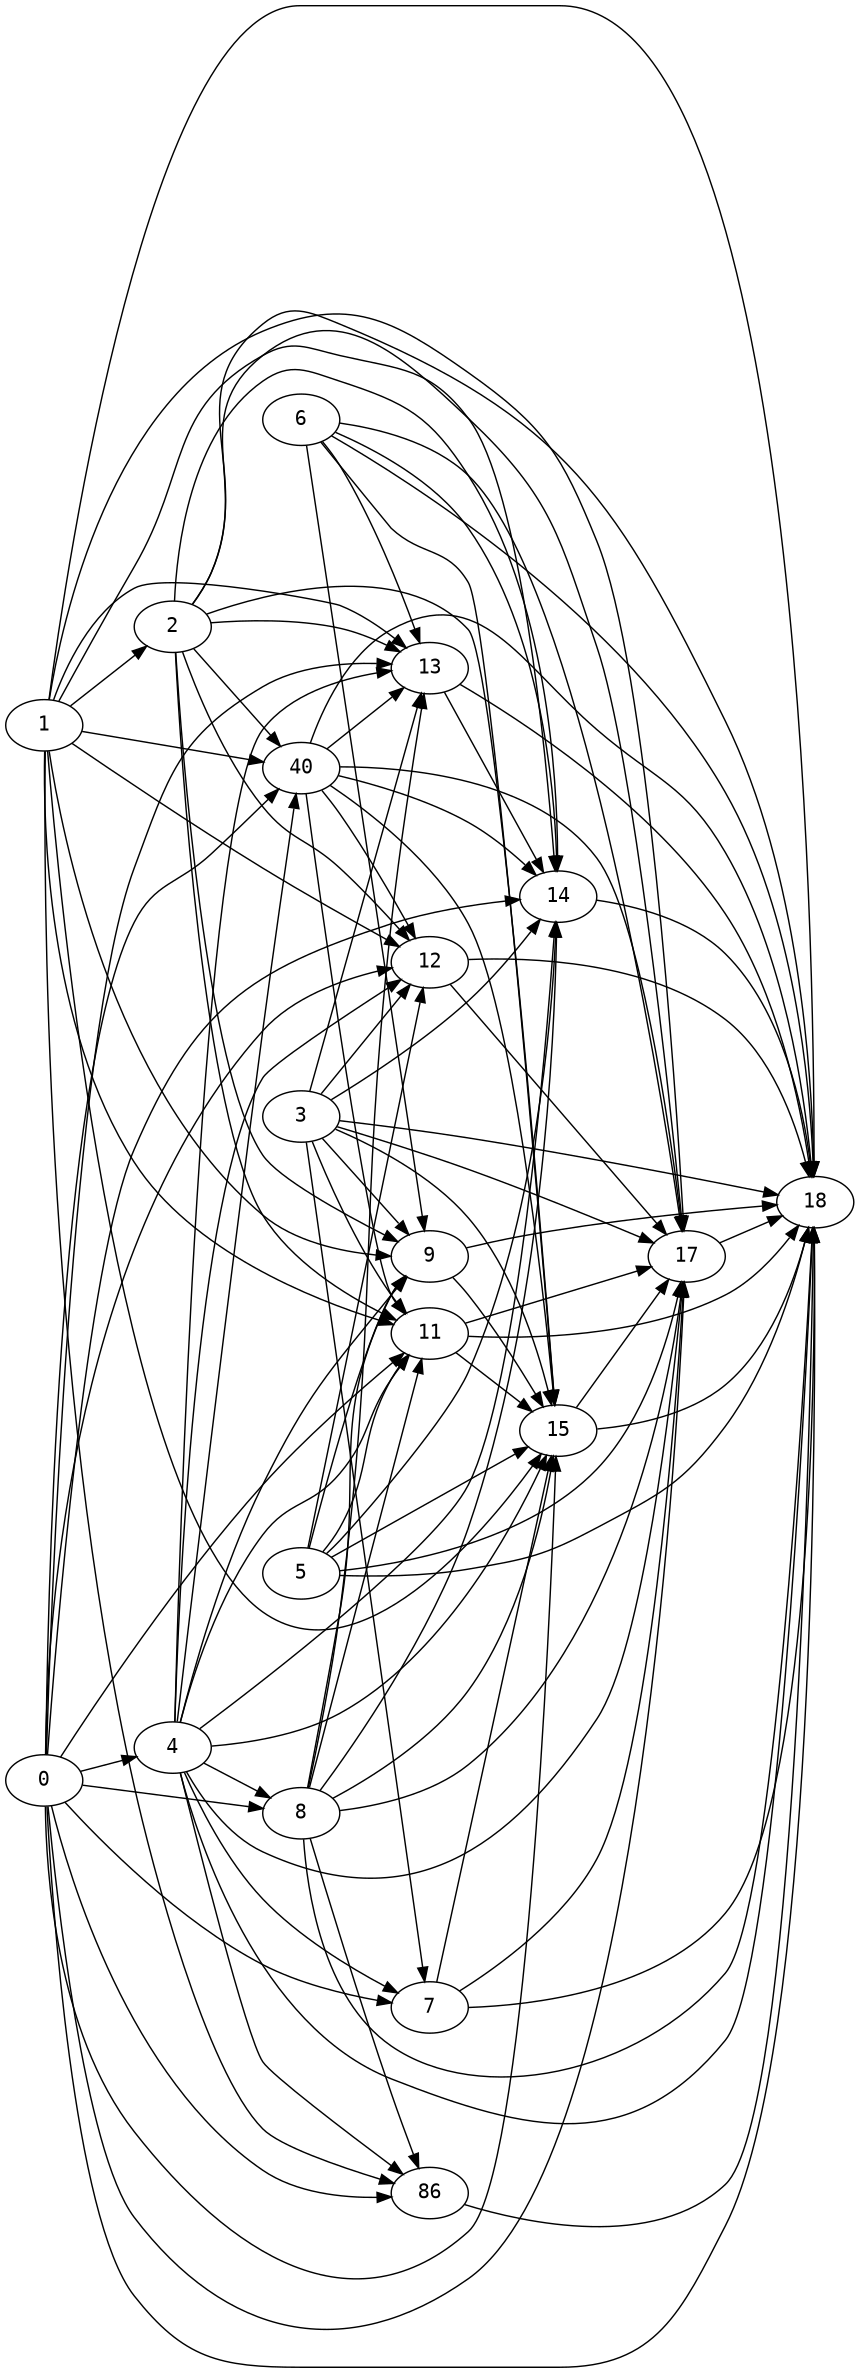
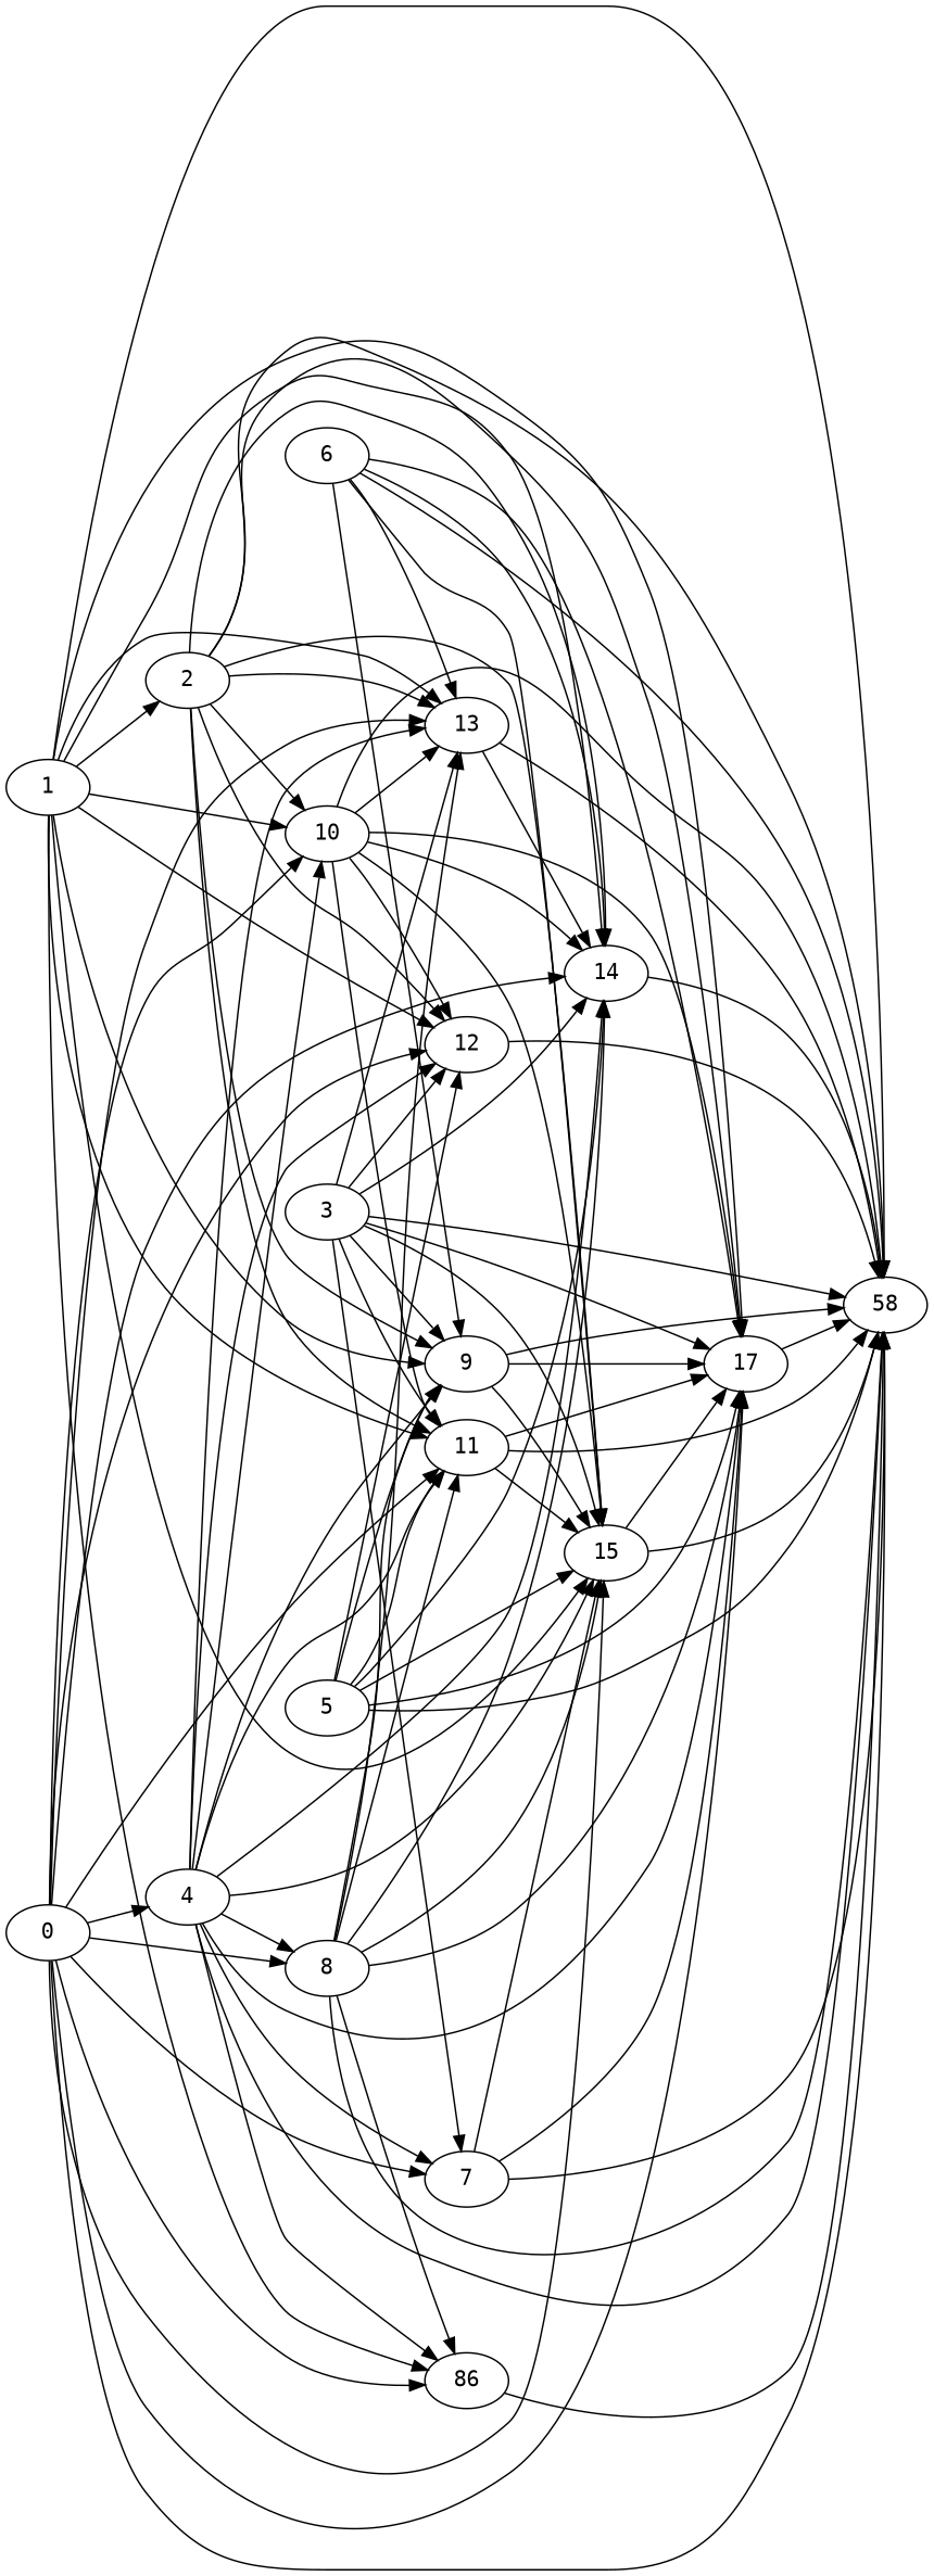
  digraph {
    fontname="DejaVu Sans Mono"
    rankdir=LR
    node [fontname="DejaVu Sans Mono"]
    edge [fontname="DejaVu Sans Mono"]
    6
-   18
+   18 [label=58]
    17
    15
    9
    13
    14
    7
    4
    n10 [label=86]
    8
    11
-   10 [label=40]
+   10
    12
    3
    1
    2
    0
    5
    6 -> 18
    6 -> 17
    6 -> 15
    6 -> 9
    6 -> 13
    6 -> 14
    17 -> 18
    15 -> 18
    15 -> 17
    9 -> 18
-   12 -> 17
+   9 -> 17
    9 -> 15
    13 -> 18
    13 -> 14
    14 -> 18
    7 -> 18
    7 -> 17
    7 -> 15
    4 -> 18
    4 -> 17
    4 -> 15
    4 -> 9
    4 -> 13
    4 -> 14
    4 -> 7
    4 -> n10
    4 -> 8
    4 -> 11
    4 -> 10
    4 -> 12
    n10 -> 18
    8 -> 18
    8 -> 17
    8 -> 15
    8 -> 9
    8 -> 13
    8 -> 14
    8 -> n10
    8 -> 11
    11 -> 18
    11 -> 17
    11 -> 15
    10 -> 18
    10 -> 17
    10 -> 15
    10 -> 13
    10 -> 14
    10 -> 11
    10 -> 12
    12 -> 18
    3 -> 18
    3 -> 17
    3 -> 15
    3 -> 9
    3 -> 13
    3 -> 14
    3 -> 7
    3 -> 11
    3 -> 12
    1 -> 18
    1 -> 17
    1 -> 15
    1 -> 9
    1 -> 13
    1 -> 14
    1 -> n10
    1 -> 11
    1 -> 10
    1 -> 12
    1 -> 2
    2 -> 18
    2 -> 17
    2 -> 15
    2 -> 9
    2 -> 13
    2 -> 14
    2 -> 11
    2 -> 10
    2 -> 12
    0 -> 18
    0 -> 17
    0 -> 15
    0 -> 13
    0 -> 14
    0 -> 7
    0 -> 4
    0 -> n10
    0 -> 8
    0 -> 11
    0 -> 10
    0 -> 12
    5 -> 18
    5 -> 17
    5 -> 15
    5 -> 9
    5 -> 14
    5 -> 11
    5 -> 12
  }
